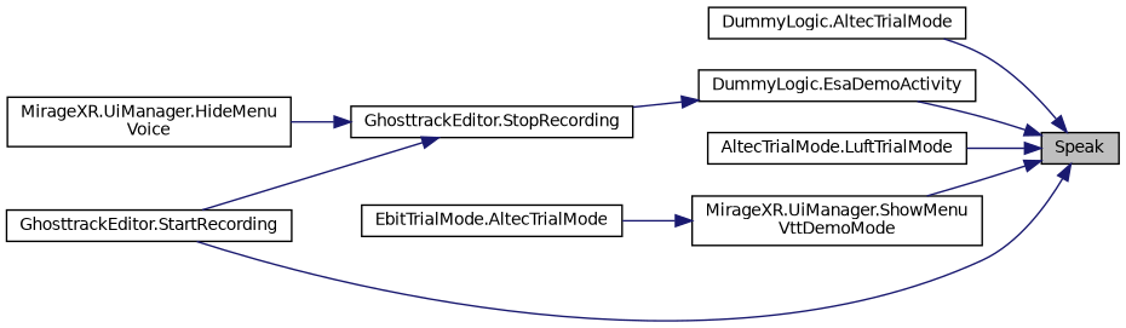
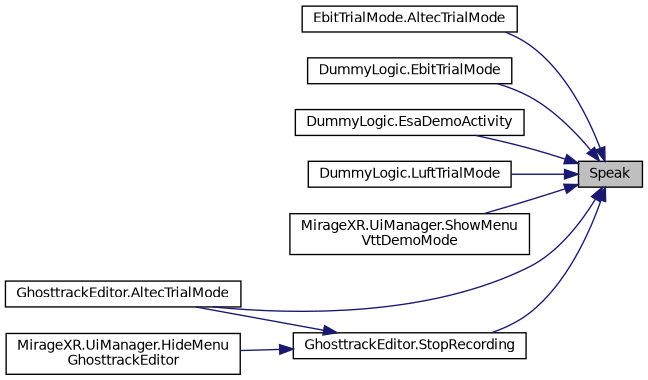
  digraph {
    rankdir=RL
    node [color=black fillcolor=white fontname=Helvetica fontsize=10 shape=record style=filled]
    edge [color=midnightblue dir=back fontname=Helvetica fontsize=10 labelfontname=Helvetica labelfontsize=10 style=solid]
    n1 [fillcolor=grey75 fontcolor=black height=0.2 label=Speak width=0.4]
    n2 [height=0.2 label="EbitTrialMode.AltecTrialMode" width=0.4]
-   n3 [height=0.2 label="DummyLogic.AltecTrialMode" width=0.4]
+   n3 [height=0.2 label="DummyLogic.EbitTrialMode" width=0.4]
    n4 [height=0.2 label="DummyLogic.EsaDemoActivity" width=0.4]
-   n5 [height=0.2 label="AltecTrialMode.LuftTrialMode" width=0.4]
+   n5 [height=0.2 label="DummyLogic.LuftTrialMode" width=0.4]
    n6 [height=0.2 label="MirageXR.UiManager.ShowMenu\lVttDemoMode" width=0.4]
-   n7 [height=0.2 label="GhosttrackEditor.StartRecording" width=0.4]
+   n7 [height=0.2 label="GhosttrackEditor.AltecTrialMode" width=0.4]
    n8 [height=0.2 label="GhosttrackEditor.StopRecording" width=0.4]
-   n9 [height=0.2 label="MirageXR.UiManager.HideMenu\lVoice" width=0.4]
-   n6 -> n2
+   n9 [height=0.2 label="MirageXR.UiManager.HideMenu\lGhosttrackEditor" width=0.4]
+   n1 -> n2
    n1 -> n3
    n1 -> n4
    n1 -> n5
    n1 -> n6
    n1 -> n7
-   n4 -> n8
+   n1 -> n8
    n8 -> n7
    n8 -> n9
  }
